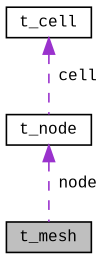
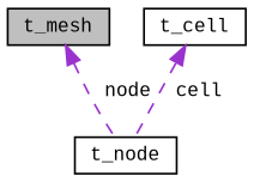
  digraph {
    fontname="Liberation Mono"
    node [color=black fillcolor=white fontname="Liberation Mono" fontsize=10 shape=record style=filled]
    edge [color=darkorchid3 dir=back fontname="Liberation Mono" fontsize=10 labelfontname=Helvetica labelfontsize=10 style=dashed]
    n1 [fillcolor=grey75 fontcolor=black height=0.2 label=t_mesh width=0.4]
    n2 [height=0.2 label=t_node width=0.4]
    n3 [height=0.2 label=t_cell width=0.4]
-   n2 -> n1 [label=" node"]
+   n1 -> n2 [label=" node"]
    n3 -> n2 [label=" cell"]
  }
